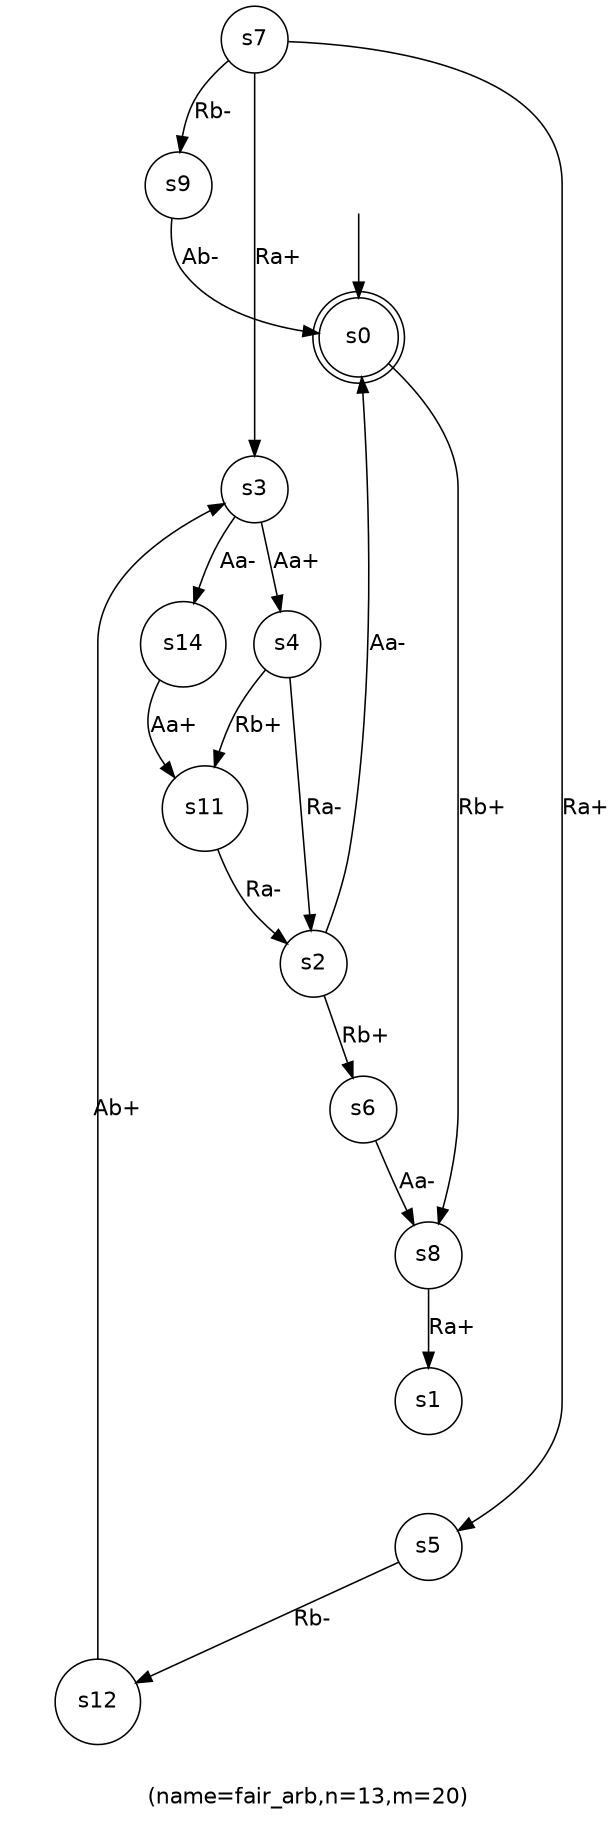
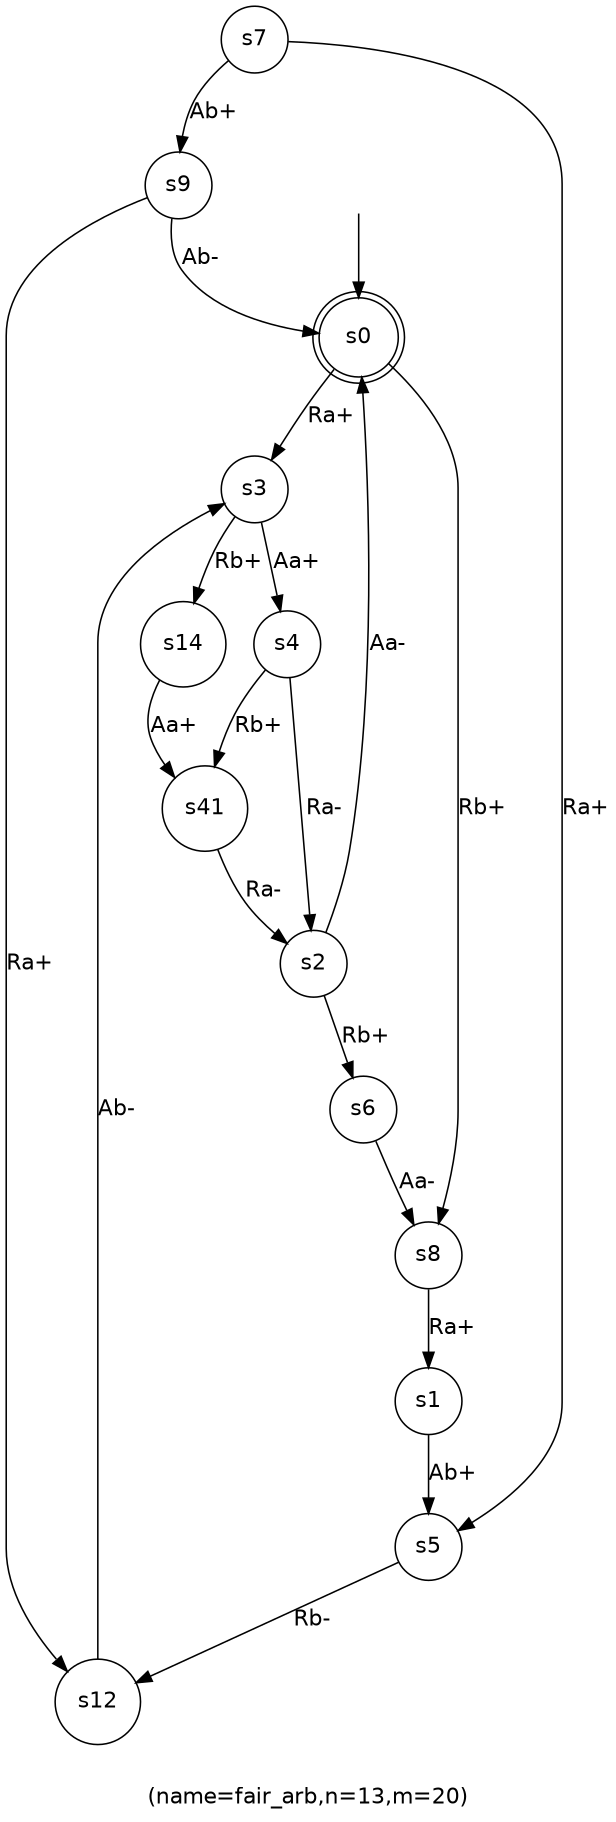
  digraph {
    fontname="DejaVu Sans"
    label="(name=fair_arb,n=13,m=20)"
    node [fontname="DejaVu Sans" shape=circle]
    edge [fontname="DejaVu Sans"]
    _nil [style=invis shape=""]
    s0 [shape=doublecircle]
    s3
    s8
    n5 [label=s14]
    s4
    s1
-   s11
+   s11 [label=s41]
    s2
    s7
    s5
    s9
    s12
    s6
    _nil -> s0
-   s7 -> s3 [label="Ra+"]
+   s0 -> s3 [label="Ra+"]
    s0 -> s8 [label="Rb+"]
-   s3 -> n5 [label="Aa-"]
+   s3 -> n5 [label="Rb+"]
    s3 -> s4 [label="Aa+"]
    s8 -> s1 [label="Ra+"]
    n5 -> s11 [label="Aa+"]
    s4 -> s11 [label="Rb+"]
    s4 -> s2 [label="Ra-"]
+   s1 -> s5 [label="Ab+"]
    s11 -> s2 [label="Ra-"]
    s2 -> s0 [label="Aa-"]
    s2 -> s6 [label="Rb+"]
    s7 -> s5 [label="Ra+"]
-   s7 -> s9 [label="Rb-"]
+   s7 -> s9 [label="Ab+"]
    s5 -> s12 [label="Rb-"]
    s9 -> s0 [label="Ab-"]
-   s12 -> s3 [label="Ab+"]
+   s9 -> s12 [label="Ra+"]
+   s12 -> s3 [label="Ab-"]
    s6 -> s8 [label="Aa-"]
  }
